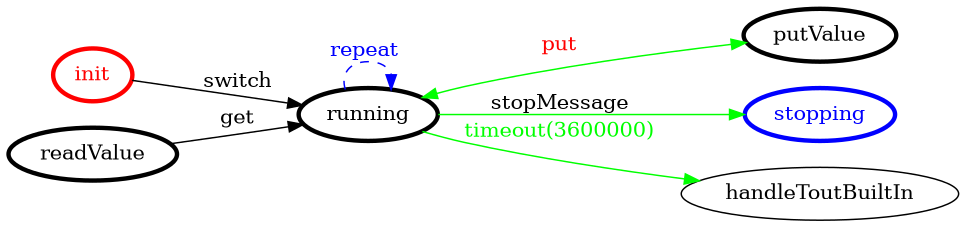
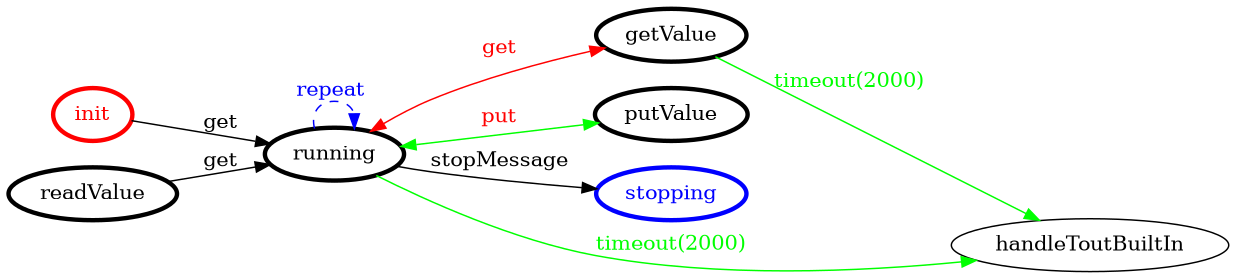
  digraph {
    rankdir=LR
    node [color=black fontcolor=black penwidth=3]
    edge [color=black fontcolor=black]
    init [color=red fontcolor=red]
    running
+   getValue
    putValue
    stopping [color=blue fontcolor=blue]
    handleToutBuiltIn [color="" fontcolor="" penwidth=""]
    readValue
-   init -> running [label=switch]
+   init -> running [label=get]
    running -> running [color=blue fontcolor=blue label="repeat " style=dashed]
+   running -> getValue [color=red dir=both fontcolor=red label=get]
    running -> putValue [color=green dir=both fontcolor=red label=put]
-   running -> stopping [color=green label=stopMessage]
-   running -> handleToutBuiltIn [color=green fontcolor=green label="timeout(3600000)"]
+   running -> stopping [label=stopMessage]
+   running -> handleToutBuiltIn [color=green fontcolor=green label="timeout(2000)"]
+   getValue -> handleToutBuiltIn [color=green fontcolor=green label="timeout(2000)"]
    readValue -> running [label=get]
  }
